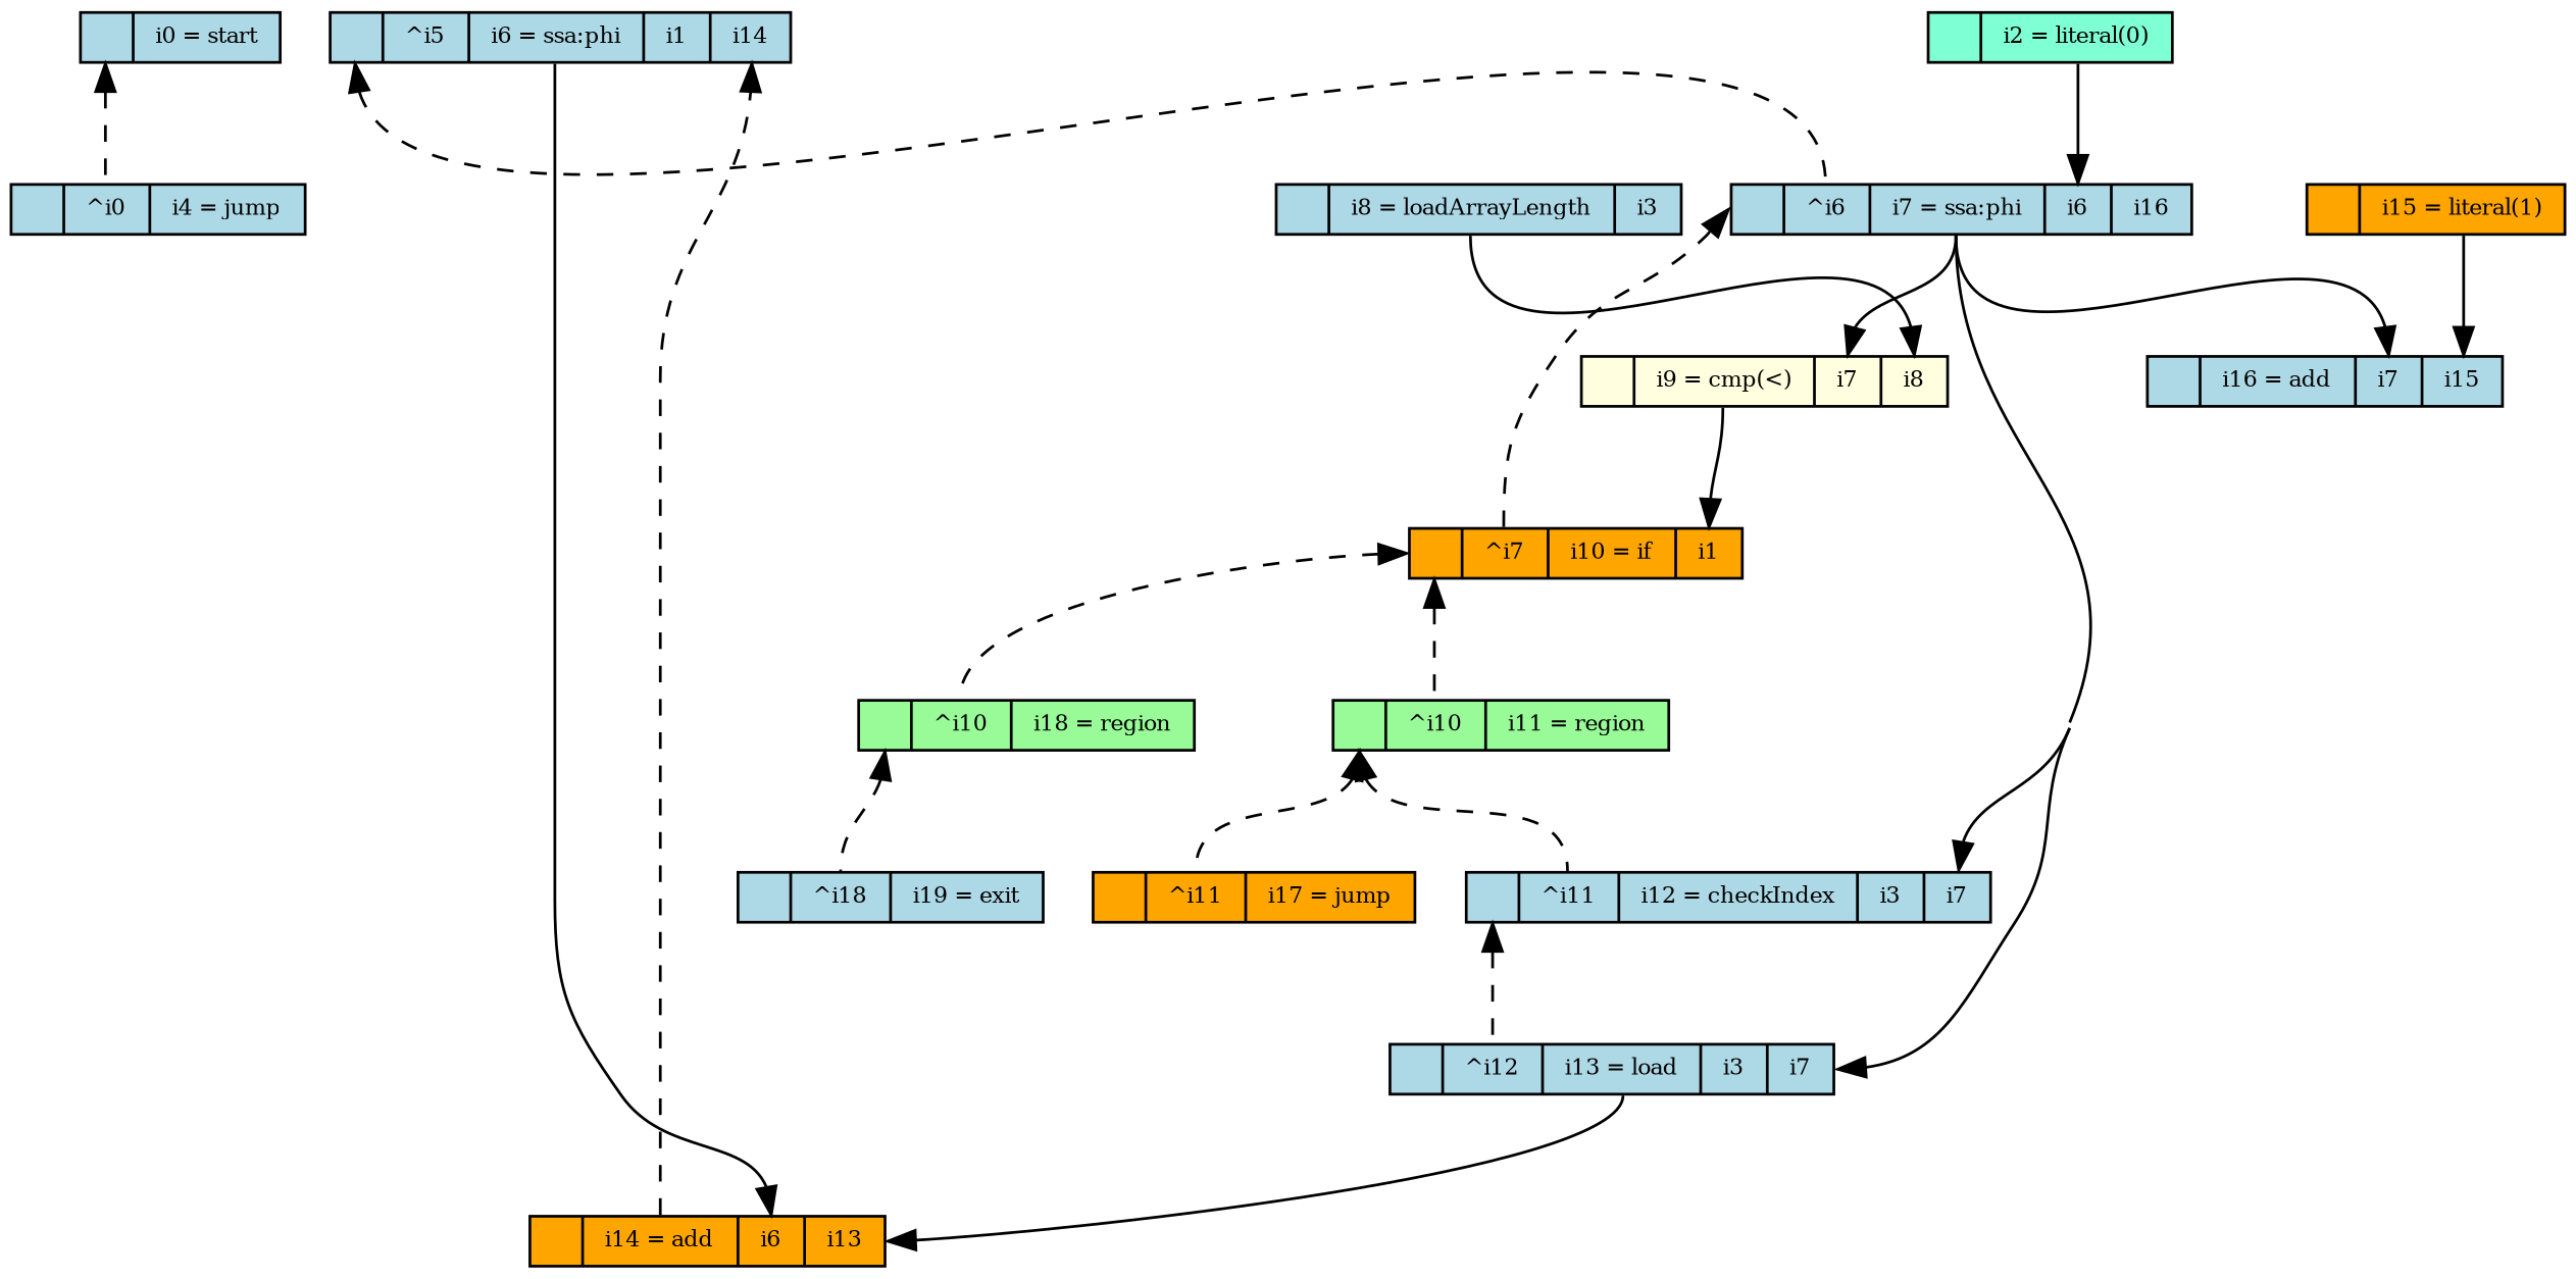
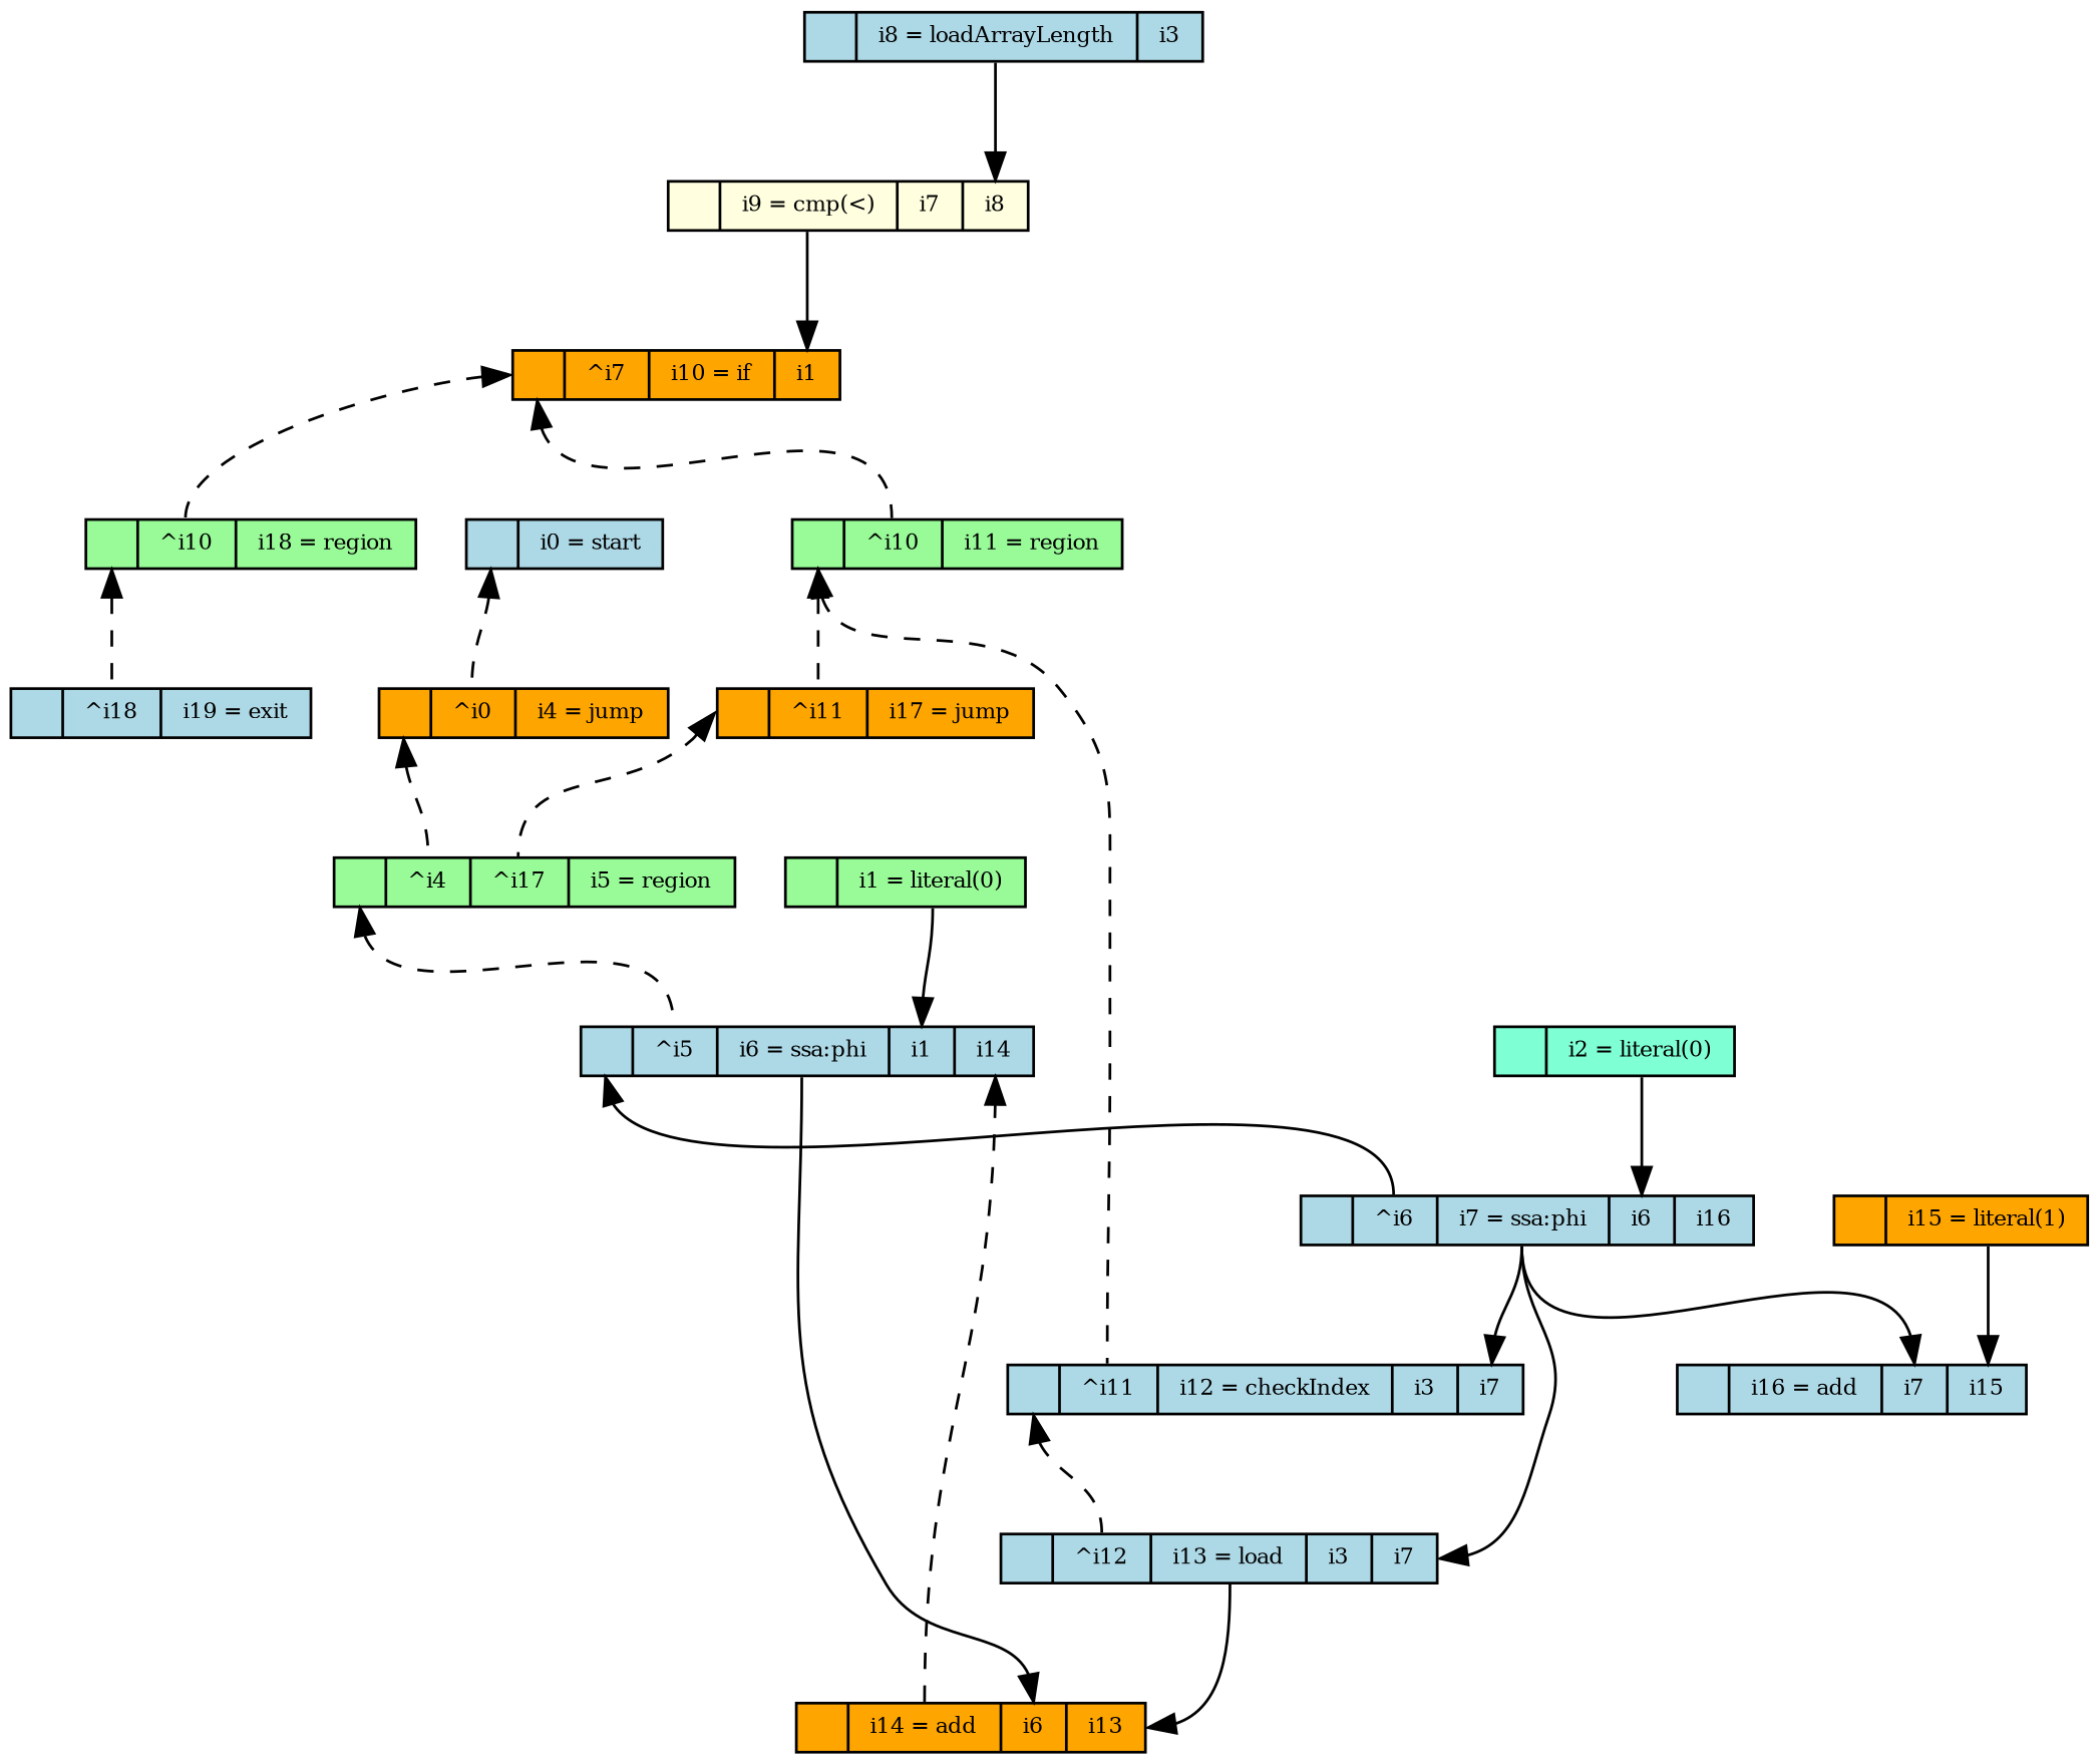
  digraph {
    concentrate=true
    rankdir=TB
    ranksep="0.6 equally"
    splines=true
    node [fillcolor=lightblue fontsize=8 shape=record style=filled]
    edge [headport=C0 style=dashed tailport=CS]
    n1 [height=0.25 label="{{<CS>|<S> i0 = start}}"]
-   n2 [height=0.25 label="{{<CS>|<C0> ^i0|<S> i4 = jump}}"]
+   n2 [fillcolor=orange height=0.25 label="{{<CS>|<C0> ^i0|<S> i4 = jump}}"]
+   n3 [fillcolor=palegreen height=0.25 label="{{<CS>|<C0> ^i4|<C1> ^i17|<S> i5 = region}}"]
+   n4 [fillcolor=palegreen height=0.25 label="{{<CS>|<S> i1 = literal\(0\)}}"]
    n5 [height=0.25 label="{{<CS>|<C0> ^i5|<S> i6 = ssa\:phi|<I0> i1|<I1> i14}}"]
    n6 [height=0.25 label="{{<CS>|<C0> ^i6|<S> i7 = ssa\:phi|<I0> i6|<I1> i16}}"]
    n7 [fillcolor=orange height=0.25 label="{{<CS>|<S> i14 = add|<I0> i6|<I1> i13}}"]
    n8 [fillcolor=aquamarine height=0.25 label="{{<CS>|<S> i2 = literal\(0\)}}"]
    n9 [height=0.25 label="{{<CS>|<C0> ^i11|<S> i12 = checkIndex|<I0> i3|<I1> i7}}"]
    n10 [height=0.25 label="{{<CS>|<C0> ^i12|<S> i13 = load|<I0> i3|<I1> i7}}"]
    n11 [fillcolor=lightyellow height=0.25 label="{{<CS>|<S> i9 = cmp\(\<\)|<I0> i7|<I1> i8}}"]
    n12 [fillcolor=orange height=0.25 label="{{<CS>|<C0> ^i7|<S> i10 = if|<I0> i1}}"]
    n13 [height=0.25 label="{{<CS>|<S> i16 = add|<I0> i7|<I1> i15}}"]
    n14 [height=0.25 label="{{<CS>|<S> i8 = loadArrayLength|<I0> i3}}"]
    n15 [fillcolor=palegreen height=0.25 label="{{<CS>|<C0> ^i10|<S> i11 = region}}"]
    n16 [fillcolor=palegreen height=0.25 label="{{<CS>|<C0> ^i10|<S> i18 = region}}"]
    n17 [fillcolor=orange height=0.25 label="{{<CS>|<C0> ^i11|<S> i17 = jump}}"]
    n18 [height=0.25 label="{{<CS>|<C0> ^i18|<S> i19 = exit}}"]
    n19 [fillcolor=orange height=0.25 label="{{<CS>|<S> i15 = literal\(1\)}}"]
    n1 -> n2 [dir=back]
-   n5 -> n6 [dir=back]
+   n2 -> n3 [dir=back]
+   n3 -> n5 [dir=back]
+   n4 -> n5 [headport=I0 tailport=S style=""]
+   n5 -> n6 [dir=back style=solid]
    n5 -> n7 [headport=I0 tailport=S style=""]
    n6 -> n9 [headport=I1 tailport=S style=""]
    n6 -> n10 [headport=I1 tailport=S style=""]
-   n6 -> n11 [headport=I0 tailport=S style=""]
-   n6 -> n12 [dir=back]
    n6 -> n13 [headport=I0 tailport=S style=""]
    n7 -> n5 [headport=I1 tailport=S]
    n8 -> n6 [headport=I0 tailport=S style=""]
    n9 -> n10 [dir=back]
    n10 -> n7 [headport=I1 tailport=S style=""]
    n11 -> n12 [headport=I0 tailport=S style=""]
    n12 -> n15 [dir=back]
    n12 -> n16 [dir=back]
    n14 -> n11 [headport=I1 tailport=S style=""]
    n15 -> n9 [dir=back]
    n15 -> n17 [dir=back]
    n16 -> n18 [dir=back]
+   n17 -> n3 [dir=back headport=C1]
    n19 -> n13 [headport=I1 tailport=S style=""]
  }
